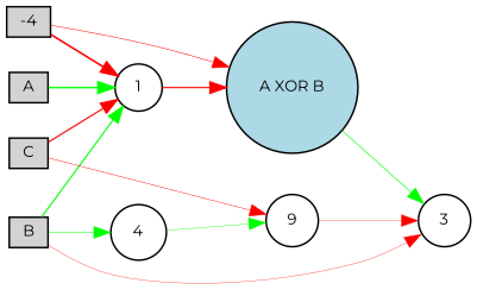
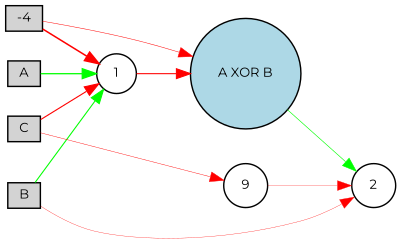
  digraph {
    fontname=Montserrat
    rankdir=LR
    node [fillcolor=lightgray fontname=Montserrat fontsize=9 shape=circle style=filled]
    edge [color=red fontname=Montserrat style=solid]
    A [height=0.2 shape=box width=0.2]
    1 [fillcolor=white height=0.2 width=0.2]
    "A XOR B" [fillcolor=lightblue height=0.2 width=0.2]
    B [height=0.2 shape=box width=0.2]
-   3 [fillcolor=white height=0.2 width=0.2]
-   4 [fillcolor=white height=0.2 width=0.2]
+   3 [fillcolor=white height=0.2 width=0.2 label=2]
    n7 [fillcolor=white height=0.2 label=9 width=0.2]
    C [height=0.2 shape=box width=0.2]
    -4 [height=0.2 shape=box width=0.2]
    A -> 1 [color=green penwidth=0.895016199076]
    1 -> "A XOR B" [penwidth=0.732286640102]
    "A XOR B" -> 3 [color=green penwidth=0.428754929103]
    B -> 1 [color=green penwidth=0.754790045529]
    B -> 3 [penwidth=0.21116701822]
-   B -> 4 [color=green penwidth=0.317734006818]
-   4 -> n7 [color=green penwidth=0.264525112812]
    n7 -> 3 [penwidth=0.189633180686]
    C -> 1 [penwidth=0.773534271245]
    C -> n7 [penwidth=0.289618614135]
    -4 -> 1 [penwidth=1.0745517975]
    -4 -> "A XOR B" [penwidth=0.33737288216]
  }
